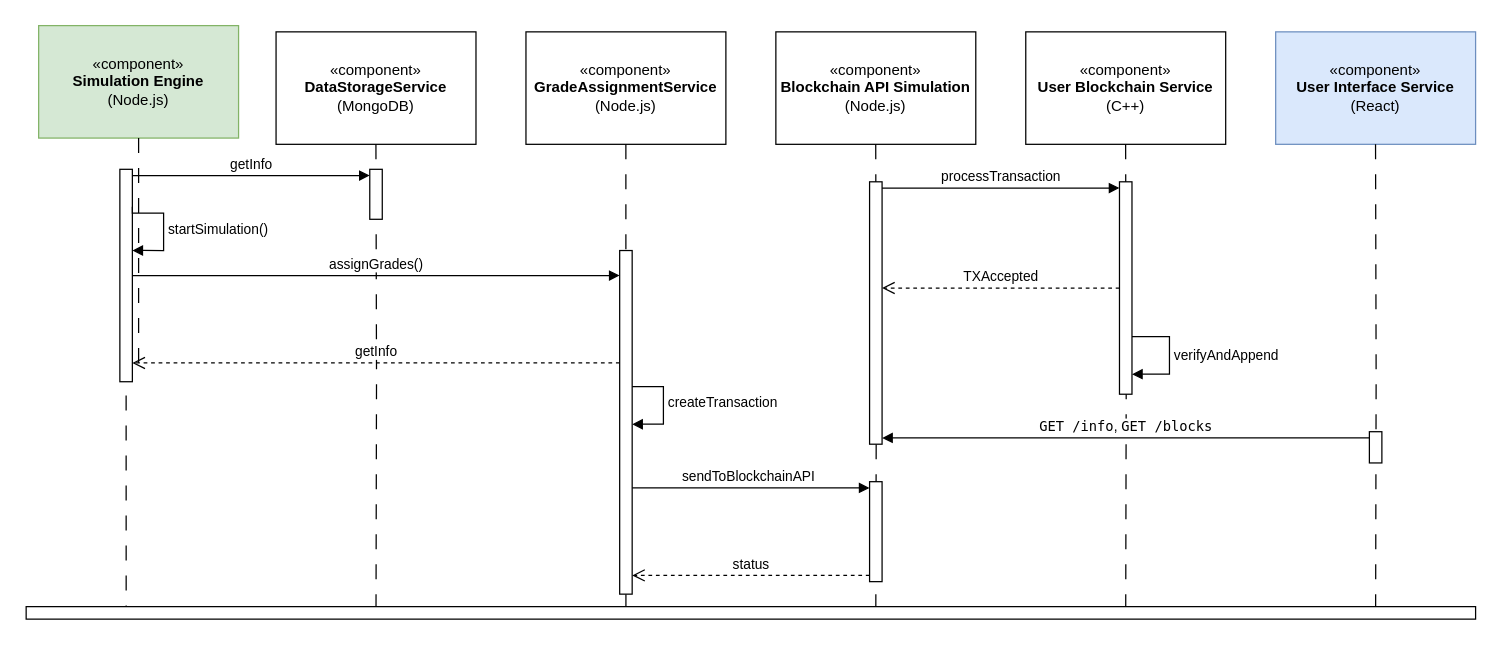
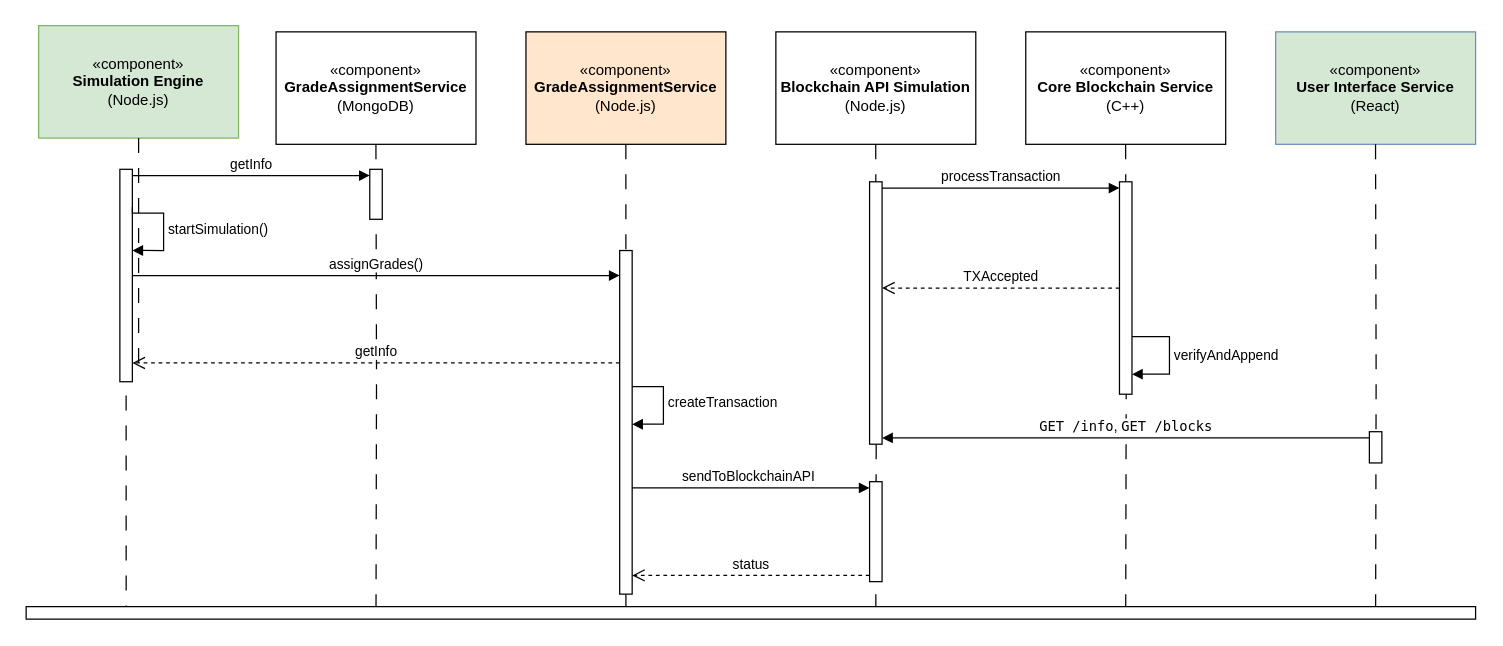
  <mxCell id="0" />
  <mxCell id="1" parent="0" />
- <mxCell id="2" value="«component»&lt;br&gt;&lt;div&gt;&lt;b&gt;User Interface Service&lt;/b&gt;&lt;/div&gt;&lt;div&gt;&amp;nbsp;(React)&amp;nbsp;&lt;/div&gt;" style="html=1;dropTarget=0;whiteSpace=wrap;fillColor=#dae8fc;strokeColor=#6c8ebf;" vertex="1" parent="1"><mxGeometry x="1020" y="25" width="160" height="90" as="geometry" /></mxCell>
- <mxCell id="3" value="«component»&lt;br&gt;&lt;div&gt;&lt;b&gt;User Blockchain Service&lt;/b&gt;&lt;/div&gt;&lt;div&gt;(C++)&lt;/div&gt;" style="html=1;dropTarget=0;whiteSpace=wrap;" vertex="1" parent="1"><mxGeometry x="820" y="25" width="160" height="90" as="geometry" /></mxCell>
- <mxCell id="4" value="«component»&lt;br&gt;&lt;div&gt;&lt;b&gt;DataStorageService&lt;/b&gt;&lt;/div&gt;&lt;div&gt;(MongoDB)&lt;/div&gt;" style="html=1;dropTarget=0;whiteSpace=wrap;" vertex="1" parent="1"><mxGeometry x="220" y="25" width="160" height="90" as="geometry" /></mxCell>
+ <mxCell id="2" value="«component»&lt;br&gt;&lt;div&gt;&lt;b&gt;User Interface Service&lt;/b&gt;&lt;/div&gt;&lt;div&gt;&amp;nbsp;(React)&amp;nbsp;&lt;/div&gt;" style="html=1;dropTarget=0;whiteSpace=wrap;fillColor=#d5e8d4;strokeColor=#6c8ebf;" vertex="1" parent="1"><mxGeometry x="1020" y="25" width="160" height="90" as="geometry" /></mxCell>
+ <mxCell id="3" value="«component»&lt;br&gt;&lt;div&gt;&lt;b&gt;Core Blockchain Service&lt;/b&gt;&lt;/div&gt;&lt;div&gt;(C++)&lt;/div&gt;" style="html=1;dropTarget=0;whiteSpace=wrap;" vertex="1" parent="1"><mxGeometry x="820" y="25" width="160" height="90" as="geometry" /></mxCell>
+ <mxCell id="4" value="«component»&lt;br&gt;&lt;div&gt;&lt;b&gt;GradeAssignmentService&lt;/b&gt;&lt;/div&gt;&lt;div&gt;(MongoDB)&lt;/div&gt;" style="html=1;dropTarget=0;whiteSpace=wrap;" vertex="1" parent="1"><mxGeometry x="220" y="25" width="160" height="90" as="geometry" /></mxCell>
  <mxCell id="5" value="«component»&lt;br&gt;&lt;div&gt;&lt;b&gt;Simulation Engine&lt;/b&gt;&lt;/div&gt;&lt;div&gt;(Node.js)&lt;/div&gt;" style="html=1;dropTarget=0;whiteSpace=wrap;fillColor=#d5e8d4;strokeColor=#82b366;" vertex="1" parent="1"><mxGeometry x="30" y="20" width="160" height="90" as="geometry" /></mxCell>
- <mxCell id="6" value="«component»&lt;br&gt;&lt;div&gt;&lt;b&gt;GradeAssignmentService&lt;/b&gt;&lt;/div&gt;&lt;div&gt;(Node.js)&lt;/div&gt;" style="html=1;dropTarget=0;whiteSpace=wrap;" vertex="1" parent="1"><mxGeometry x="420" y="25" width="160" height="90" as="geometry" /></mxCell>
+ <mxCell id="6" value="«component»&lt;br&gt;&lt;div&gt;&lt;b&gt;GradeAssignmentService&lt;/b&gt;&lt;/div&gt;&lt;div&gt;(Node.js)&lt;/div&gt;" style="html=1;dropTarget=0;whiteSpace=wrap;fillColor=#ffe6cc;" vertex="1" parent="1"><mxGeometry x="420" y="25" width="160" height="90" as="geometry" /></mxCell>
  <mxCell id="7" value="«component»&lt;br&gt;&lt;div&gt;&lt;b&gt;Blockchain API Simulation&lt;/b&gt;&lt;/div&gt;&lt;div&gt;(Node.js)&lt;/div&gt;" style="html=1;dropTarget=0;whiteSpace=wrap;" vertex="1" parent="1"><mxGeometry x="620" y="25" width="160" height="90" as="geometry" /></mxCell>
  <mxCell id="8" value="" style="html=1;whiteSpace=wrap;" vertex="1" parent="1"><mxGeometry x="20" y="485" width="1160" height="10" as="geometry" /></mxCell>
  <mxCell id="9" style="edgeStyle=orthogonalEdgeStyle;rounded=0;orthogonalLoop=1;jettySize=auto;html=1;exitX=0.5;exitY=1;exitDx=0;exitDy=0;entryX=0.069;entryY=-0.057;entryDx=0;entryDy=0;entryPerimeter=0;dashed=1;dashPattern=12 12;endArrow=none;startFill=0;" edge="1" parent="1" source="5" target="8"><mxGeometry relative="1" as="geometry" /></mxCell>
  <mxCell id="10" style="edgeStyle=orthogonalEdgeStyle;rounded=0;orthogonalLoop=1;jettySize=auto;html=1;exitX=0.5;exitY=1;exitDx=0;exitDy=0;dashed=1;dashPattern=12 12;endArrow=none;startFill=0;" edge="1" parent="1"><mxGeometry relative="1" as="geometry"><mxPoint x="299.93" y="115" as="sourcePoint" /><mxPoint x="300" y="485" as="targetPoint" /></mxGeometry></mxCell>
  <mxCell id="11" style="edgeStyle=orthogonalEdgeStyle;rounded=0;orthogonalLoop=1;jettySize=auto;html=1;exitX=0.5;exitY=1;exitDx=0;exitDy=0;dashed=1;dashPattern=12 12;endArrow=none;startFill=0;" edge="1" parent="1"><mxGeometry relative="1" as="geometry"><mxPoint x="499.96" y="115" as="sourcePoint" /><mxPoint x="500" y="485" as="targetPoint" /></mxGeometry></mxCell>
  <mxCell id="12" style="edgeStyle=orthogonalEdgeStyle;rounded=0;orthogonalLoop=1;jettySize=auto;html=1;exitX=0.5;exitY=1;exitDx=0;exitDy=0;endArrow=none;startFill=0;dashed=1;dashPattern=12 12;" edge="1" parent="1"><mxGeometry relative="1" as="geometry"><mxPoint x="699.92" y="115" as="sourcePoint" /><mxPoint x="700" y="485" as="targetPoint" /></mxGeometry></mxCell>
  <mxCell id="13" style="edgeStyle=orthogonalEdgeStyle;rounded=0;orthogonalLoop=1;jettySize=auto;html=1;exitX=0.5;exitY=1;exitDx=0;exitDy=0;endArrow=none;startFill=0;dashed=1;dashPattern=12 12;" edge="1" parent="1"><mxGeometry relative="1" as="geometry"><mxPoint x="899.92" y="115" as="sourcePoint" /><mxPoint x="900" y="485" as="targetPoint" /></mxGeometry></mxCell>
  <mxCell id="14" style="edgeStyle=orthogonalEdgeStyle;rounded=0;orthogonalLoop=1;jettySize=auto;html=1;exitX=0.5;exitY=1;exitDx=0;exitDy=0;endArrow=none;startFill=0;dashed=1;dashPattern=12 12;" edge="1" parent="1"><mxGeometry relative="1" as="geometry"><mxPoint x="1099.93" y="115" as="sourcePoint" /><mxPoint x="1100" y="485" as="targetPoint" /></mxGeometry></mxCell>
  <mxCell id="15" value="" style="html=1;points=[[0,0,0,0,5],[0,1,0,0,-5],[1,0,0,0,5],[1,1,0,0,-5]];perimeter=orthogonalPerimeter;outlineConnect=0;targetShapes=umlLifeline;portConstraint=eastwest;newEdgeStyle={&quot;curved&quot;:0,&quot;rounded&quot;:0};" vertex="1" parent="1"><mxGeometry x="95" y="135" width="10" height="170" as="geometry" /></mxCell>
  <mxCell id="16" value="" style="html=1;points=[[0,0,0,0,5],[0,1,0,0,-5],[1,0,0,0,5],[1,1,0,0,-5]];perimeter=orthogonalPerimeter;outlineConnect=0;targetShapes=umlLifeline;portConstraint=eastwest;newEdgeStyle={&quot;curved&quot;:0,&quot;rounded&quot;:0};" vertex="1" parent="1"><mxGeometry x="695" y="145" width="10" height="210" as="geometry" /></mxCell>
  <mxCell id="17" value="" style="html=1;points=[[0,0,0,0,5],[0,1,0,0,-5],[1,0,0,0,5],[1,1,0,0,-5]];perimeter=orthogonalPerimeter;outlineConnect=0;targetShapes=umlLifeline;portConstraint=eastwest;newEdgeStyle={&quot;curved&quot;:0,&quot;rounded&quot;:0};" vertex="1" parent="1"><mxGeometry x="1095" y="345" width="10" height="25" as="geometry" /></mxCell>
  <mxCell id="18" value="startSimulation()" style="html=1;align=left;spacingLeft=2;endArrow=block;rounded=0;edgeStyle=orthogonalEdgeStyle;curved=0;rounded=0;exitX=1;exitY=0;exitDx=0;exitDy=5;exitPerimeter=0;" edge="1" parent="1"><mxGeometry relative="1" as="geometry"><mxPoint x="105" y="165" as="sourcePoint" /><Array as="points"><mxPoint x="105" y="170" /><mxPoint x="130" y="170" /><mxPoint x="130" y="200" /></Array><mxPoint x="105" y="199.957" as="targetPoint" /></mxGeometry></mxCell>
  <mxCell id="19" value="createTransaction" style="html=1;align=left;spacingLeft=2;endArrow=block;rounded=0;edgeStyle=orthogonalEdgeStyle;curved=0;rounded=0;" edge="1" parent="1"><mxGeometry relative="1" as="geometry"><mxPoint x="500" y="309" as="sourcePoint" /><Array as="points"><mxPoint x="530" y="339" /></Array><mxPoint x="505" y="339.043" as="targetPoint" /></mxGeometry></mxCell>
  <mxCell id="20" value="verifyAndAppend" style="html=1;align=left;spacingLeft=2;endArrow=block;rounded=0;edgeStyle=orthogonalEdgeStyle;curved=0;rounded=0;" edge="1" parent="1"><mxGeometry relative="1" as="geometry"><mxPoint x="905" y="269" as="sourcePoint" /><Array as="points"><mxPoint x="935" y="299" /></Array><mxPoint x="905" y="299" as="targetPoint" /></mxGeometry></mxCell>
  <mxCell id="21" value="" style="html=1;points=[[0,0,0,0,5],[0,1,0,0,-5],[1,0,0,0,5],[1,1,0,0,-5]];perimeter=orthogonalPerimeter;outlineConnect=0;targetShapes=umlLifeline;portConstraint=eastwest;newEdgeStyle={&quot;curved&quot;:0,&quot;rounded&quot;:0};" vertex="1" parent="1"><mxGeometry x="895" y="145" width="10" height="170" as="geometry" /></mxCell>
  <mxCell id="22" value="processTransaction" style="html=1;verticalAlign=bottom;endArrow=block;curved=0;rounded=0;entryX=0;entryY=0;entryDx=0;entryDy=5;exitX=1;exitY=0;exitDx=0;exitDy=5;exitPerimeter=0;" edge="1" target="21" parent="1" source="16"><mxGeometry relative="1" as="geometry"><mxPoint x="710" y="150" as="sourcePoint" /></mxGeometry></mxCell>
  <mxCell id="23" value="TXAccepted" style="html=1;verticalAlign=bottom;endArrow=open;dashed=1;endSize=8;curved=0;rounded=0;" edge="1" source="21" parent="1" target="16"><mxGeometry relative="1" as="geometry"><mxPoint x="710" y="220" as="targetPoint" /><mxPoint x="890" y="235" as="sourcePoint" /></mxGeometry></mxCell>
  <mxCell id="24" value="" style="html=1;points=[[0,0,0,0,5],[0,1,0,0,-5],[1,0,0,0,5],[1,1,0,0,-5]];perimeter=orthogonalPerimeter;outlineConnect=0;targetShapes=umlLifeline;portConstraint=eastwest;newEdgeStyle={&quot;curved&quot;:0,&quot;rounded&quot;:0};" vertex="1" parent="1"><mxGeometry x="695" y="385" width="10" height="80" as="geometry" /></mxCell>
  <mxCell id="25" value="sendToBlockchainAPI" style="html=1;verticalAlign=bottom;endArrow=block;curved=0;rounded=0;entryX=0;entryY=0;entryDx=0;entryDy=5;" edge="1" target="24" parent="1"><mxGeometry relative="1" as="geometry"><mxPoint x="500" y="390" as="sourcePoint" /></mxGeometry></mxCell>
  <mxCell id="26" value="status" style="html=1;verticalAlign=bottom;endArrow=open;dashed=1;endSize=8;curved=0;rounded=0;exitX=0;exitY=1;exitDx=0;exitDy=-5;" edge="1" source="24" parent="1" target="29"><mxGeometry relative="1" as="geometry"><mxPoint x="500" y="460" as="targetPoint" /></mxGeometry></mxCell>
  <mxCell id="27" value="assignGrades()" style="html=1;verticalAlign=bottom;endArrow=block;curved=0;rounded=0;entryX=0;entryY=0;entryDx=0;entryDy=5;" edge="1" parent="1" source="15"><mxGeometry relative="1" as="geometry"><mxPoint x="110" y="220" as="sourcePoint" /><mxPoint x="495" y="220" as="targetPoint" /></mxGeometry></mxCell>
  <mxCell id="28" value="getInfo" style="html=1;verticalAlign=bottom;endArrow=open;dashed=1;endSize=8;curved=0;rounded=0;exitX=0;exitY=1;exitDx=0;exitDy=-5;" edge="1" parent="1" target="15"><mxGeometry relative="1" as="geometry"><mxPoint x="110" y="290" as="targetPoint" /><mxPoint x="495" y="290" as="sourcePoint" /></mxGeometry></mxCell>
  <mxCell id="29" value="" style="html=1;points=[[0,0,0,0,5],[0,1,0,0,-5],[1,0,0,0,5],[1,1,0,0,-5]];perimeter=orthogonalPerimeter;outlineConnect=0;targetShapes=umlLifeline;portConstraint=eastwest;newEdgeStyle={&quot;curved&quot;:0,&quot;rounded&quot;:0};" vertex="1" parent="1"><mxGeometry x="495" y="200" width="10" height="275" as="geometry" /></mxCell>
  <mxCell id="30" value="" style="html=1;points=[[0,0,0,0,5],[0,1,0,0,-5],[1,0,0,0,5],[1,1,0,0,-5]];perimeter=orthogonalPerimeter;outlineConnect=0;targetShapes=umlLifeline;portConstraint=eastwest;newEdgeStyle={&quot;curved&quot;:0,&quot;rounded&quot;:0};" vertex="1" parent="1"><mxGeometry x="295" y="135" width="10" height="40" as="geometry" /></mxCell>
  <mxCell id="31" value="getInfo" style="html=1;verticalAlign=bottom;endArrow=block;curved=0;rounded=0;entryX=0;entryY=0;entryDx=0;entryDy=5;entryPerimeter=0;exitX=1;exitY=0;exitDx=0;exitDy=5;exitPerimeter=0;" edge="1" parent="1" source="15" target="30"><mxGeometry width="80" relative="1" as="geometry"><mxPoint x="150" y="155" as="sourcePoint" /><mxPoint x="230" y="155" as="targetPoint" /></mxGeometry></mxCell>
  <mxCell id="32" value="&lt;code data-end=&quot;1804&quot; data-start=&quot;1778&quot;&gt;GET /info&lt;/code&gt;, &lt;code data-end=&quot;1819&quot; data-start=&quot;1806&quot;&gt;GET /blocks&lt;/code&gt;" style="html=1;verticalAlign=bottom;endArrow=block;curved=0;rounded=0;exitX=0;exitY=0;exitDx=0;exitDy=5;exitPerimeter=0;entryX=1;entryY=1;entryDx=0;entryDy=-5;entryPerimeter=0;" edge="1" parent="1" source="17" target="16"><mxGeometry width="80" relative="1" as="geometry"><mxPoint x="810" y="395" as="sourcePoint" /><mxPoint x="890" y="395" as="targetPoint" /></mxGeometry></mxCell>
